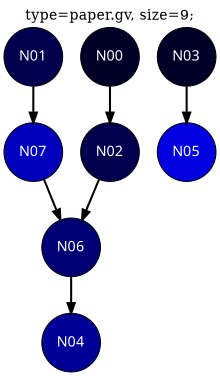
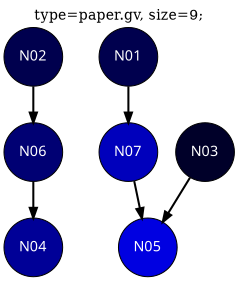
  digraph {
    label="type=paper.gv, size=9;"
    labelloc=t
    node [color="#000000" fillcolor="#00004e" fontcolor=white fontname="Courier:italic" shape=circle style="filled,solid"]
    edge [color="#000000" penwidth=2 style=solid]
    N02
-   N00 [fillcolor="#000029"]
    N06 [fillcolor="#000073"]
    N01
    N07 [fillcolor="#0000bc"]
    N05 [fillcolor="#0000e1"]
    N04 [fillcolor="#000097"]
    N03 [fillcolor="#000029"]
    N02 -> N06
-   N00 -> N02
    N06 -> N04
    N01 -> N07
-   N07 -> N06
+   N07 -> N05
    N03 -> N05
  }
